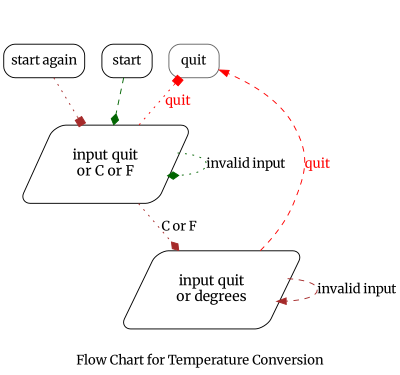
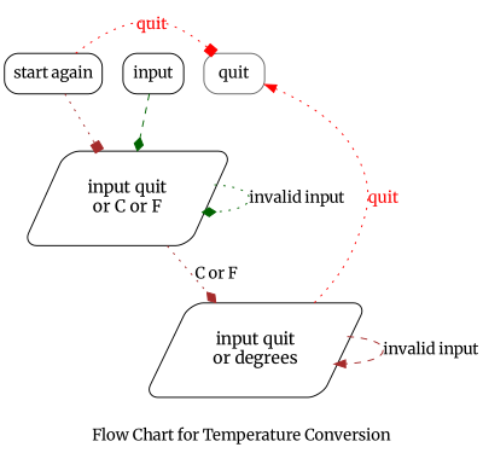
  digraph {
    fontname=Merriweather
    label="Flow Chart for Temperature Conversion"
    node [color=black fontname=Merriweather shape=box style=rounded]
    edge [arrowhead=diamond color=brown fontname=Merriweather style=dotted]
    quit [color=gray40]
    n2 [label="start again"]
    n3 [fontsize="15pt" label="input quit\nor C or F" shape=parallelogram]
    n4 [fontsize="15pt" label="input quit\nor degrees" shape=parallelogram]
-   start
+   start [label=input]
    subgraph sub_1 {
      rank=same
      quit
      n2
    }
    n2 -> n3 [arrowhead=box]
-   n3 -> quit [arrowhead=box color=red fontcolor=red label=quit]
+   n2 -> quit [arrowhead=box color=red fontcolor=red label=quit]
    n3 -> n3 [color=darkgreen label="invalid input"]
    n3 -> n4 [label="C or F"]
-   n4 -> quit [arrowhead=normal color=red fontcolor=red label=quit style=dashed]
+   n4 -> quit [arrowhead=normal color=red fontcolor=red label=quit]
    n4 -> n4 [arrowhead=normal label="invalid input" style=dashed]
    start -> n3 [color=darkgreen style=dashed]
  }
